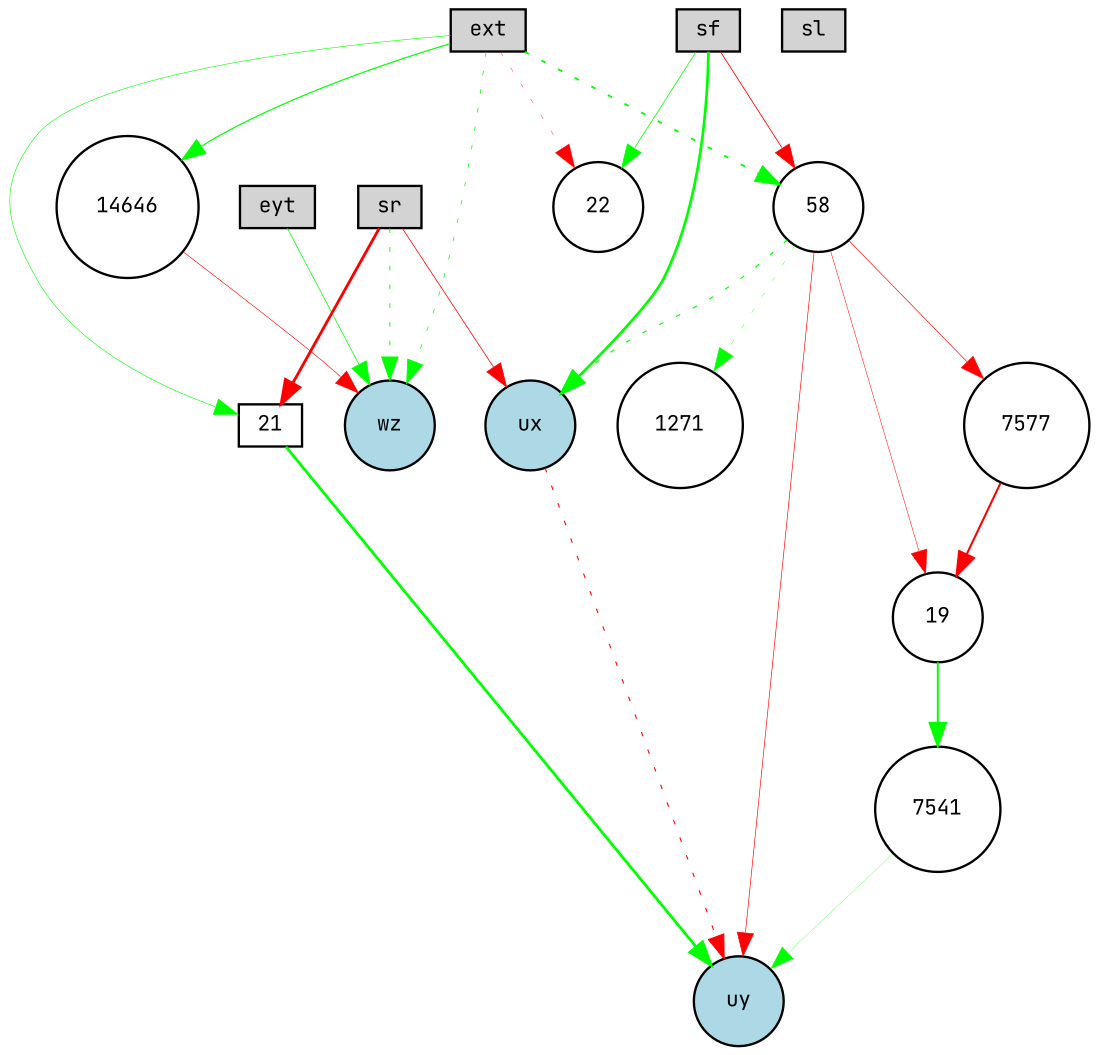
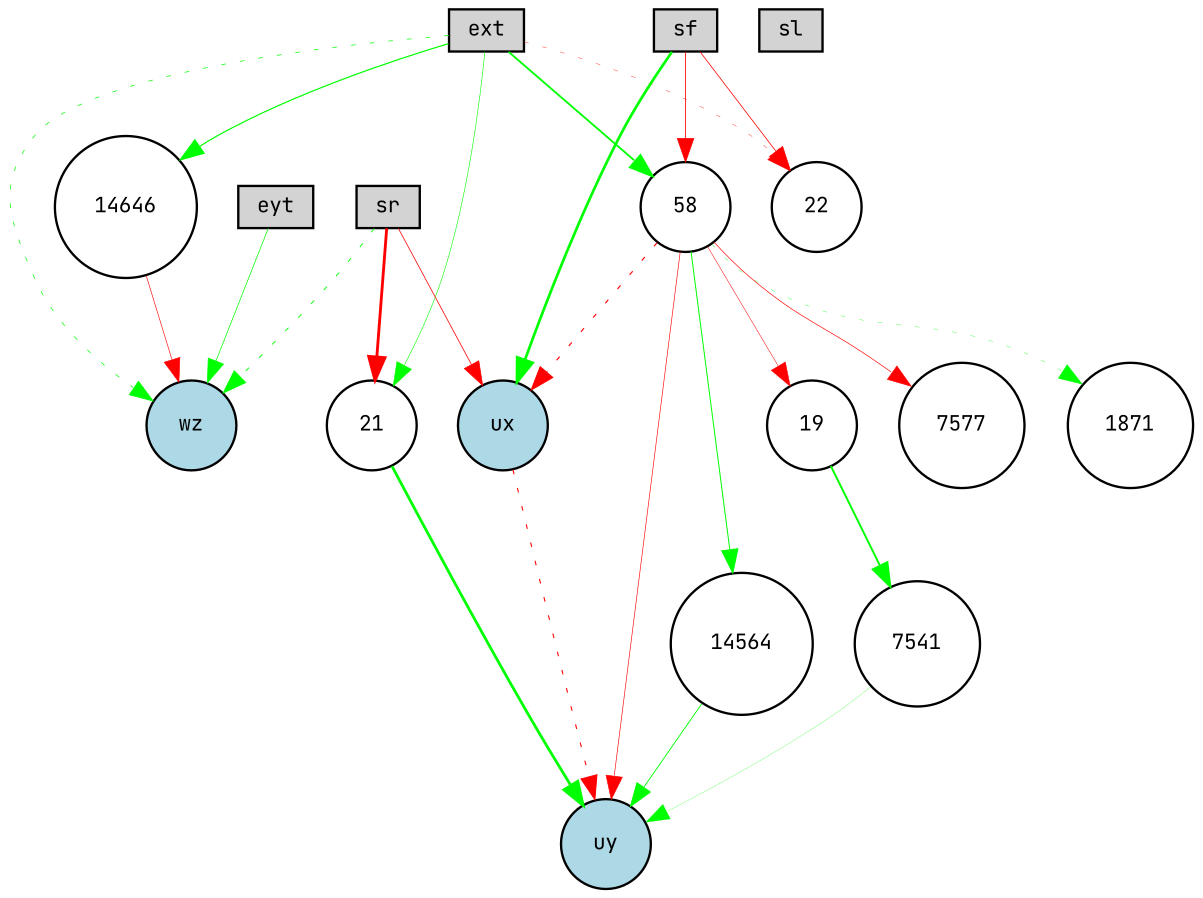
  digraph {
    fontname="JetBrains Mono"
    node [fillcolor=white fontname="JetBrains Mono" fontsize=9 shape=circle style=filled]
    edge [color=green fontname="JetBrains Mono" style=solid]
    ext [fillcolor=lightgray height=0.2 shape=box width=0.2]
    wz [fillcolor=lightblue height=0.2 width=0.2]
    n3 [height=0.2 label=58 width=0.2]
-   21 [height=0.2 shape=box width=0.2]
+   21 [height=0.2 width=0.2]
    22 [height=0.2 width=0.2]
    14646 [height=0.2 width=0.2]
    ux [fillcolor=lightblue height=0.2 width=0.2]
    uy [fillcolor=lightblue height=0.2 width=0.2]
+   14564 [height=0.2 width=0.2]
    19 [height=0.2 width=0.2]
    7577 [height=0.2 width=0.2]
-   1271 [height=0.2 width=0.2]
+   1271 [height=0.2 width=0.2 label=1871]
    eyt [fillcolor=lightgray height=0.2 shape=box width=0.2]
    sf [fillcolor=lightgray height=0.2 shape=box width=0.2]
    sl [fillcolor=lightgray height=0.2 shape=box width=0.2]
    sr [fillcolor=lightgray height=0.2 shape=box width=0.2]
    7541 [height=0.2 width=0.2]
    ext -> wz [penwidth=0.3067454961545909 style=dotted]
-   ext -> n3 [penwidth=0.7778302140798025 style=dotted]
+   ext -> n3 [penwidth=0.7778302140798025]
    ext -> 21 [penwidth=0.24983895389489993]
    ext -> 22 [color=red penwidth=0.1543304136717807 style=dotted]
    ext -> 14646 [penwidth=0.5061141299257766]
-   n3 -> ux [penwidth=0.48722732365784804 style=dotted]
+   n3 -> ux [color=red penwidth=0.48722732365784804 style=dotted]
    n3 -> uy [color=red penwidth=0.2706785797408001]
+   n3 -> 14564 [penwidth=0.41950002250762153]
    n3 -> 19 [color=red penwidth=0.2119253081495788]
    n3 -> 7577 [color=red penwidth=0.27746941382370627]
    n3 -> 1271 [penwidth=0.1435600578442633 style=dotted]
    21 -> uy [penwidth=1.1819578524063292]
    14646 -> wz [color=red penwidth=0.26655597327543645]
    ux -> uy [color=red penwidth=0.45732762777134806 style=dotted]
+   14564 -> uy [penwidth=0.3824545898066207]
    19 -> 7541 [penwidth=0.8273764257475117]
-   7577 -> 19 [color=red penwidth=0.8752131176867743]
    eyt -> wz [penwidth=0.3067050683183168]
    sf -> n3 [color=red penwidth=0.35506785056532153]
-   sf -> 22 [penwidth=0.32360828938902175]
+   sf -> 22 [color=red penwidth=0.32360828938902175]
    sf -> ux [penwidth=1.1490594064385515]
    sr -> wz [penwidth=0.38972962524472665 style=dotted]
    sr -> 21 [color=red penwidth=1.2130404141952609]
    sr -> ux [color=red penwidth=0.32596846937603585]
    7541 -> uy [penwidth=0.10616075315724288]
  }
